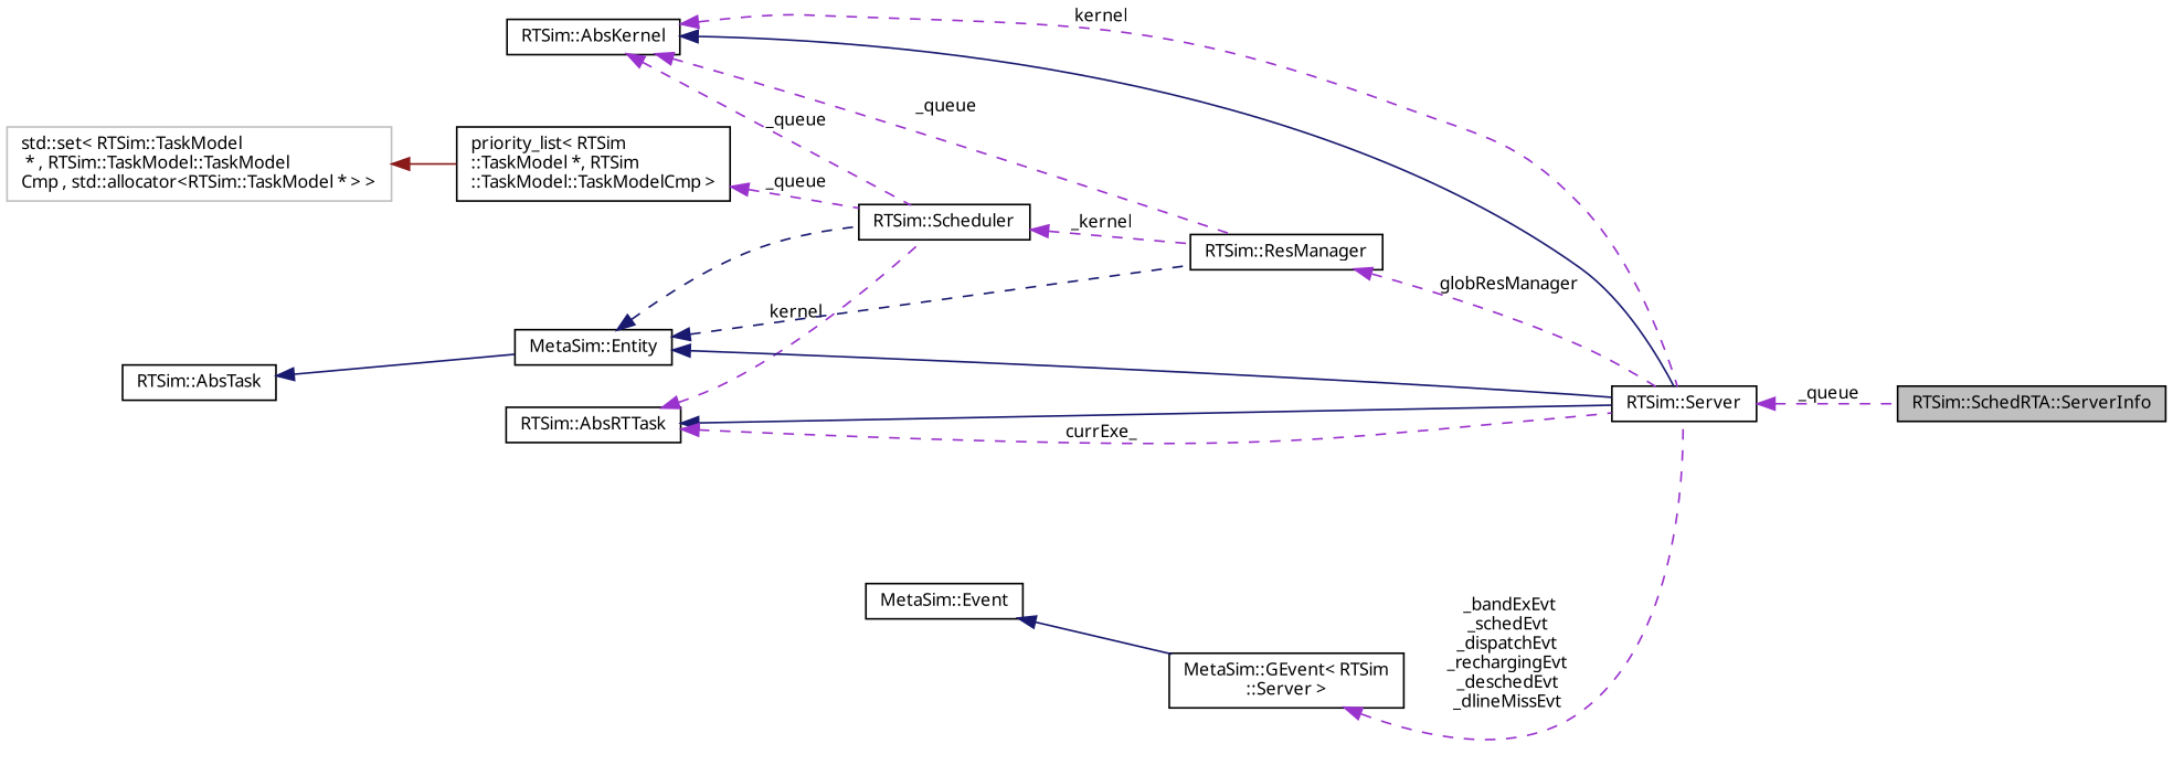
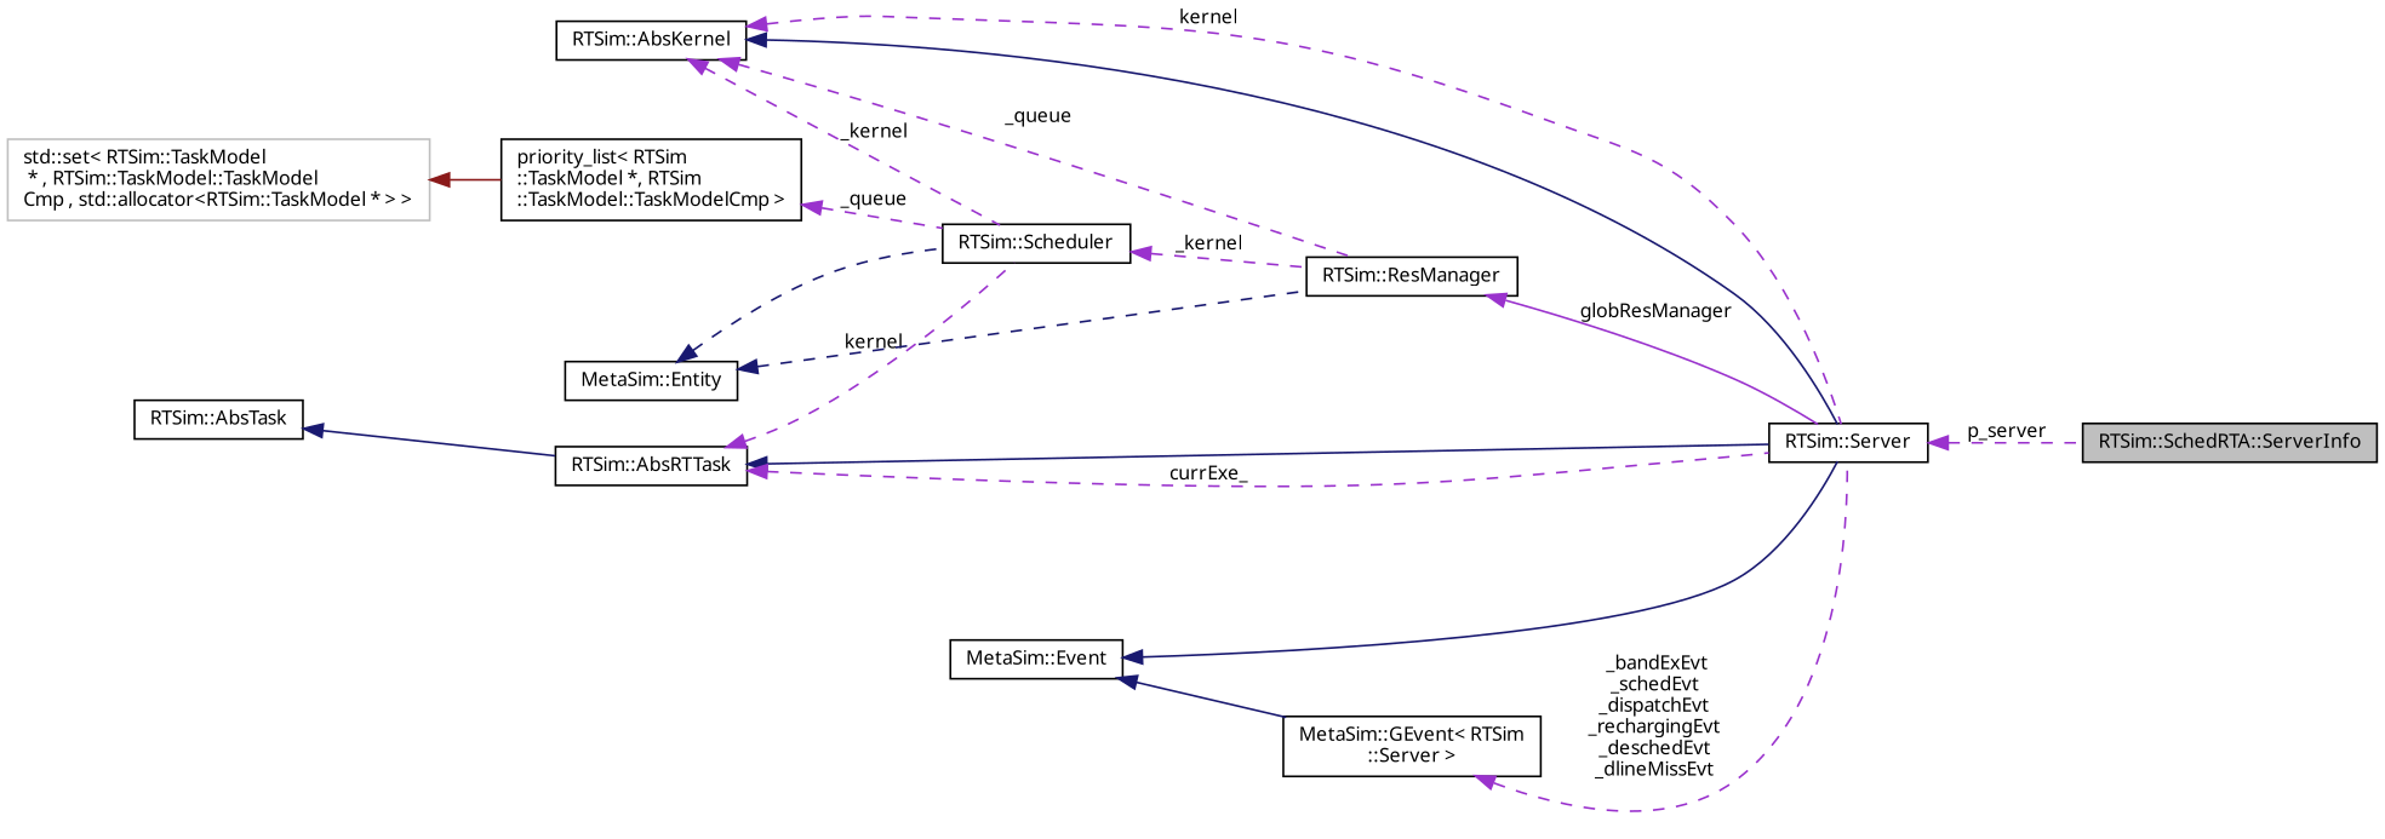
  digraph {
    fontname="Noto Sans"
    rankdir=LR
    node [color=black fillcolor=white fontname="Noto Sans" fontsize=10 shape=record style=filled]
    edge [color=darkorchid3 dir=back fontname="Noto Sans" fontsize=10 labelfontname=Helvetica labelfontsize=10 style=dashed]
    n1 [fillcolor=grey75 fontcolor=black height=0.2 label="RTSim::SchedRTA::ServerInfo" width=0.4]
    n2 [height=0.2 label="RTSim::Server" width=0.4]
    n3 [height=0.2 label="RTSim::AbsRTTask" width=0.4]
    n4 [height=0.2 label="RTSim::Scheduler" width=0.4]
    n5 [height=0.2 label="RTSim::ResManager" width=0.4]
    n6 [height=0.2 label="RTSim::AbsTask" width=0.4]
    n7 [height=0.2 label="RTSim::AbsKernel" width=0.4]
    n8 [height=0.2 label="MetaSim::Entity" width=0.4]
    n9 [height=0.2 label="priority_list\< RTSim\l::TaskModel *, RTSim\l::TaskModel::TaskModelCmp \>" width=0.4]
    n10 [color=grey75 height=0.2 label="std::set\< RTSim::TaskModel\l * , RTSim::TaskModel::TaskModel\lCmp , std::allocator\<RTSim::TaskModel * \>  \>" width=0.4]
    n11 [height=0.2 label="MetaSim::GEvent\< RTSim\l::Server \>" width=0.4]
    n12 [height=0.2 label="MetaSim::Event" width=0.4]
-   n2 -> n1 [label=" _queue"]
+   n2 -> n1 [label=" p_server"]
    n3 -> n2 [color=midnightblue style=solid]
    n3 -> n2 [label=" currExe_"]
    n3 -> n4 [label=" kernel"]
    n4 -> n5 [label=" _kernel"]
-   n5 -> n2 [label=" globResManager"]
-   n6 -> n8 [color=midnightblue style=solid]
+   n5 -> n2 [label=" globResManager" style=solid]
+   n6 -> n3 [color=midnightblue style=solid]
    n7 -> n2 [color=midnightblue style=solid]
    n7 -> n2 [label=" kernel"]
-   n7 -> n4 [label=" _queue"]
+   n7 -> n4 [label=" _kernel"]
    n7 -> n5 [label=" _queue"]
-   n8 -> n2 [color=midnightblue style=solid]
+   n12 -> n2 [color=midnightblue style=solid]
    n8 -> n4 [color=midnightblue]
    n8 -> n5 [color=midnightblue]
    n9 -> n4 [label=" _queue"]
    n10 -> n9 [color=firebrick4 style=solid]
    n11 -> n2 [label=" _bandExEvt\n_schedEvt\n_dispatchEvt\n_rechargingEvt\n_deschedEvt\n_dlineMissEvt"]
    n12 -> n11 [color=midnightblue style=solid]
  }
